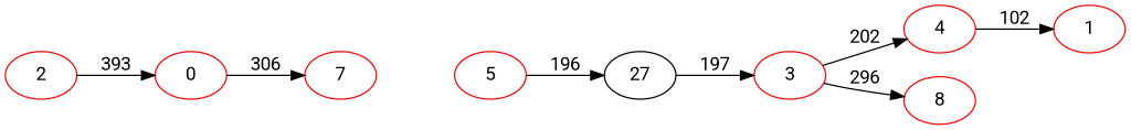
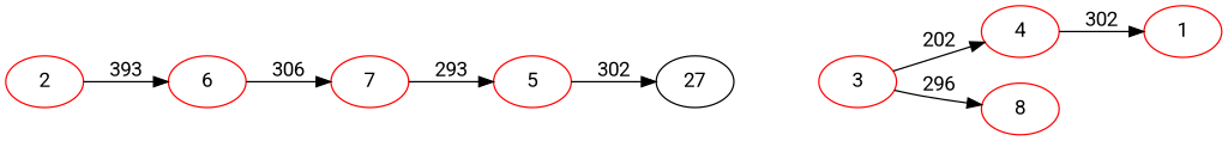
  digraph {
    fontname=Roboto
    rankdir=LR
    node [color=red fontname=Roboto]
    edge [fontname=Roboto]
    2
-   6 [label=0]
+   6
    7
    5
    n5 [color=black label=27]
    3
    4
    8
    1
    2 -> 6 [label=393]
    6 -> 7 [label=306]
-   5 -> n5 [label=196]
-   n5 -> 3 [label=197]
+   7 -> 5 [label=293]
+   5 -> n5 [label=302]
    3 -> 4 [label=202]
    3 -> 8 [label=296]
-   4 -> 1 [label=102]
+   4 -> 1 [label=302]
  }
